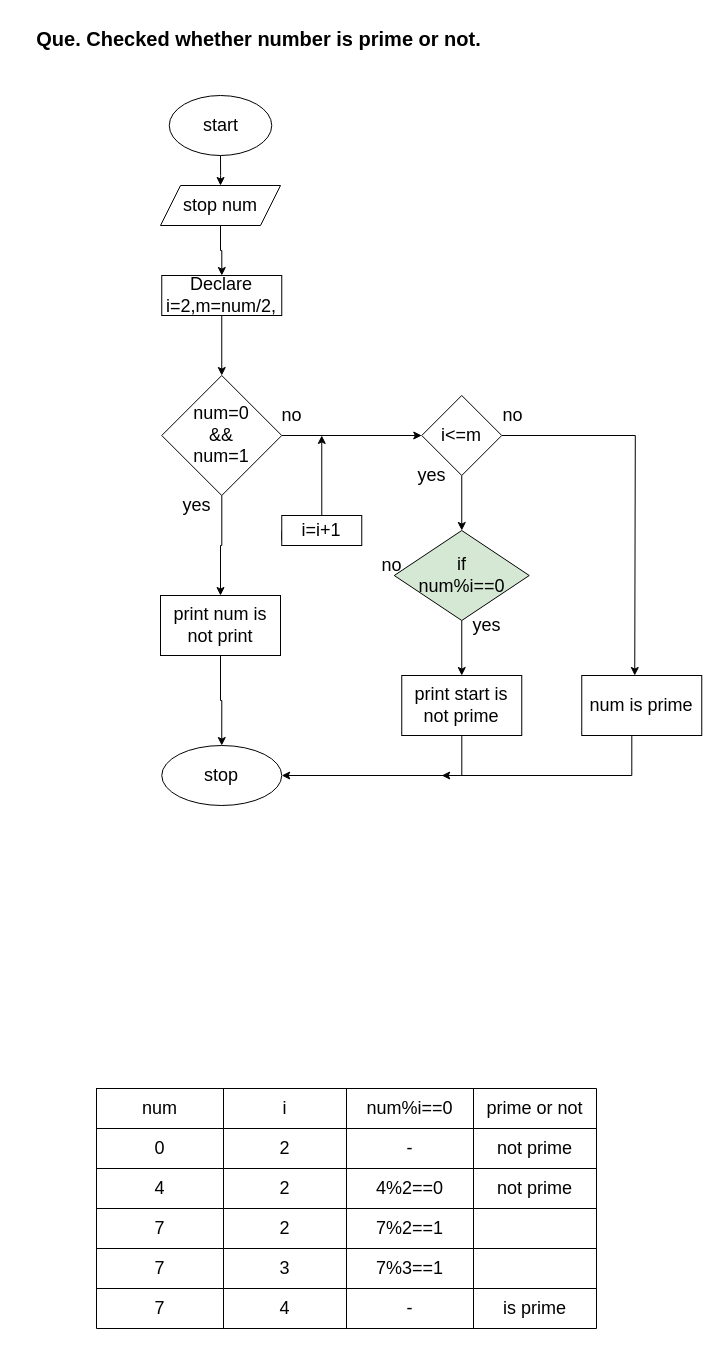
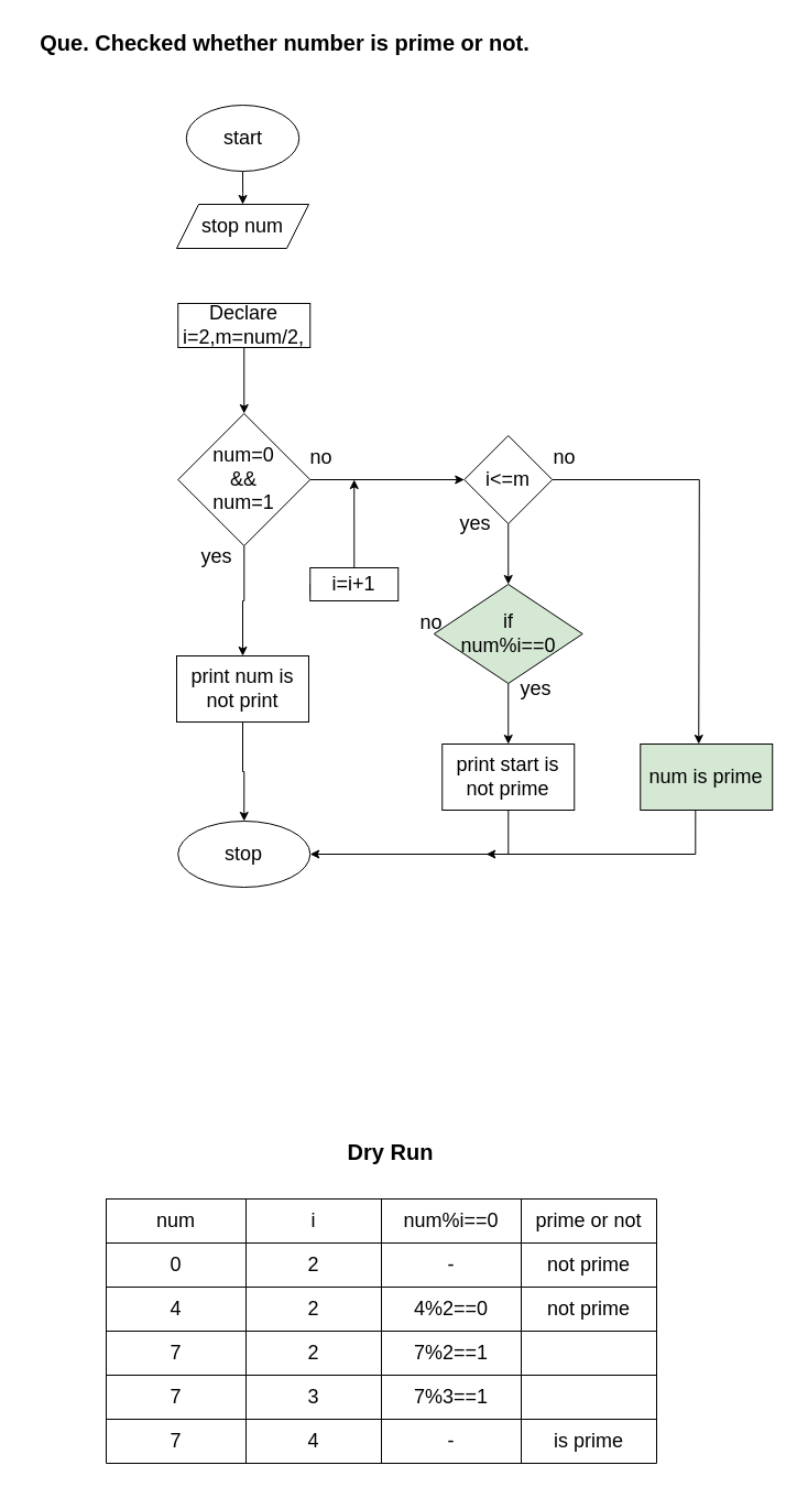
  <mxCell id="0" />
  <mxCell id="1" parent="0" />
  <mxCell id="2" value="&lt;b&gt;&lt;font style=&quot;font-size: 20px;&quot;&gt;Que. Checked whether number is prime or not.&lt;/font&gt;&lt;/b&gt;" style="text;html=1;align=center;verticalAlign=middle;resizable=0;points=[];autosize=1;strokeColor=none;fillColor=none;fontSize=18;" parent="1" vertex="1"><mxGeometry x="20" y="20" width="475" height="38" as="geometry" /></mxCell>
  <mxCell id="3" value="" style="edgeStyle=orthogonalEdgeStyle;rounded=0;orthogonalLoop=1;jettySize=auto;html=1;fontSize=18;align=center;" parent="1" source="4" target="6" edge="1"><mxGeometry relative="1" as="geometry" /></mxCell>
  <mxCell id="4" value="start" style="ellipse;whiteSpace=wrap;html=1;fontSize=18;align=center;" parent="1" vertex="1"><mxGeometry x="168.75" y="95" width="102.5" height="60" as="geometry" /></mxCell>
- <mxCell id="5" value="" style="edgeStyle=orthogonalEdgeStyle;rounded=0;orthogonalLoop=1;jettySize=auto;html=1;fontSize=18;align=center;" parent="1" source="6" target="8" edge="1"><mxGeometry relative="1" as="geometry" /></mxCell>
  <mxCell id="6" value="stop num" style="shape=parallelogram;perimeter=parallelogramPerimeter;whiteSpace=wrap;html=1;fixedSize=1;fontSize=18;align=center;" parent="1" vertex="1"><mxGeometry x="160" y="185" width="120" height="40" as="geometry" /></mxCell>
  <mxCell id="7" value="" style="edgeStyle=orthogonalEdgeStyle;rounded=0;orthogonalLoop=1;jettySize=auto;html=1;fontSize=18;align=center;" parent="1" source="8" target="11" edge="1"><mxGeometry relative="1" as="geometry" /></mxCell>
  <mxCell id="8" value="Declare i=2,m=num/2," style="whiteSpace=wrap;html=1;fontSize=18;align=center;" parent="1" vertex="1"><mxGeometry x="161.25" y="275" width="120" height="40" as="geometry" /></mxCell>
  <mxCell id="9" value="" style="edgeStyle=orthogonalEdgeStyle;rounded=0;orthogonalLoop=1;jettySize=auto;html=1;fontSize=18;entryX=0;entryY=0.5;entryDx=0;entryDy=0;align=center;" parent="1" source="11" target="17" edge="1"><mxGeometry relative="1" as="geometry"><mxPoint x="411.25" y="435" as="targetPoint" /></mxGeometry></mxCell>
  <mxCell id="10" value="" style="edgeStyle=orthogonalEdgeStyle;rounded=0;orthogonalLoop=1;jettySize=auto;html=1;fontSize=18;align=center;" parent="1" source="11" target="13" edge="1"><mxGeometry relative="1" as="geometry" /></mxCell>
  <mxCell id="11" value="num=0 &lt;br style=&quot;font-size: 18px;&quot;&gt;&amp;amp;&amp;amp;&lt;br style=&quot;font-size: 18px;&quot;&gt;num=1" style="rhombus;whiteSpace=wrap;html=1;fontSize=18;align=center;" parent="1" vertex="1"><mxGeometry x="161.25" y="375" width="120" height="120" as="geometry" /></mxCell>
  <mxCell id="12" value="" style="edgeStyle=orthogonalEdgeStyle;rounded=0;orthogonalLoop=1;jettySize=auto;html=1;fontSize=18;align=center;" parent="1" source="13" target="14" edge="1"><mxGeometry relative="1" as="geometry" /></mxCell>
  <mxCell id="13" value="print num is not print" style="whiteSpace=wrap;html=1;fontSize=18;align=center;" parent="1" vertex="1"><mxGeometry x="160" y="595" width="120" height="60" as="geometry" /></mxCell>
  <mxCell id="14" value="stop" style="ellipse;whiteSpace=wrap;html=1;fontSize=18;align=center;" parent="1" vertex="1"><mxGeometry x="161.25" y="745" width="120" height="60" as="geometry" /></mxCell>
  <mxCell id="15" value="" style="edgeStyle=orthogonalEdgeStyle;rounded=0;orthogonalLoop=1;jettySize=auto;html=1;fontSize=18;align=center;" parent="1" source="17" target="20" edge="1"><mxGeometry relative="1" as="geometry" /></mxCell>
  <mxCell id="16" style="edgeStyle=orthogonalEdgeStyle;rounded=0;orthogonalLoop=1;jettySize=auto;html=1;fontSize=18;align=center;" parent="1" source="17" edge="1"><mxGeometry relative="1" as="geometry"><mxPoint x="634.25" y="675" as="targetPoint" /></mxGeometry></mxCell>
  <mxCell id="17" value="i&amp;lt;=m" style="rhombus;whiteSpace=wrap;html=1;fontSize=18;align=center;" parent="1" vertex="1"><mxGeometry x="421.25" y="395" width="80" height="80" as="geometry" /></mxCell>
  <mxCell id="18" value="" style="edgeStyle=orthogonalEdgeStyle;rounded=0;orthogonalLoop=1;jettySize=auto;html=1;fontSize=18;align=center;" parent="1" source="20" target="22" edge="1"><mxGeometry relative="1" as="geometry" /></mxCell>
  <mxCell id="19" style="edgeStyle=orthogonalEdgeStyle;rounded=0;orthogonalLoop=1;jettySize=auto;html=1;exitX=0;exitY=0.5;exitDx=0;exitDy=0;fontSize=18;align=center;" parent="1" source="31" edge="1"><mxGeometry relative="1" as="geometry"><mxPoint x="321.25" y="435" as="targetPoint" /><Array as="points"><mxPoint x="321.25" y="540" /></Array></mxGeometry></mxCell>
  <mxCell id="20" value="if&lt;br style=&quot;font-size: 18px;&quot;&gt;num%i==0" style="rhombus;whiteSpace=wrap;html=1;fontSize=18;align=center;fillColor=#d5e8d4;" parent="1" vertex="1"><mxGeometry x="393.75" y="530" width="135" height="90" as="geometry" /></mxCell>
  <mxCell id="21" style="edgeStyle=orthogonalEdgeStyle;rounded=0;orthogonalLoop=1;jettySize=auto;html=1;fontSize=18;entryX=1;entryY=0.5;entryDx=0;entryDy=0;align=center;" parent="1" source="22" target="14" edge="1"><mxGeometry relative="1" as="geometry"><mxPoint x="446.25" y="785" as="targetPoint" /><Array as="points"><mxPoint x="461.25" y="775" /></Array></mxGeometry></mxCell>
  <mxCell id="22" value="print start is not prime" style="whiteSpace=wrap;html=1;fontSize=18;align=center;" parent="1" vertex="1"><mxGeometry x="401.25" y="675" width="120" height="60" as="geometry" /></mxCell>
- <mxCell id="23" value="num is prime" style="whiteSpace=wrap;html=1;fontSize=18;align=center;" parent="1" vertex="1"><mxGeometry x="581.25" y="675" width="120" height="60" as="geometry" /></mxCell>
+ <mxCell id="23" value="num is prime" style="whiteSpace=wrap;html=1;fontSize=18;align=center;fillColor=#d5e8d4;" parent="1" vertex="1"><mxGeometry x="581.25" y="675" width="120" height="60" as="geometry" /></mxCell>
  <mxCell id="24" style="edgeStyle=orthogonalEdgeStyle;rounded=0;orthogonalLoop=1;jettySize=auto;html=1;fontSize=18;align=center;" parent="1" edge="1"><mxGeometry relative="1" as="geometry"><mxPoint x="631.317" y="735" as="sourcePoint" /><mxPoint x="441.25" y="775" as="targetPoint" /><Array as="points"><mxPoint x="631.25" y="775" /></Array></mxGeometry></mxCell>
  <mxCell id="25" value="no" style="text;html=1;align=center;verticalAlign=middle;resizable=0;points=[];autosize=1;strokeColor=none;fillColor=none;fontSize=18;" parent="1" vertex="1"><mxGeometry x="271.25" y="395" width="40" height="40" as="geometry" /></mxCell>
  <mxCell id="26" value="yes" style="text;html=1;align=center;verticalAlign=middle;resizable=0;points=[];autosize=1;strokeColor=none;fillColor=none;fontSize=18;" parent="1" vertex="1"><mxGeometry x="171.25" y="485" width="50" height="40" as="geometry" /></mxCell>
  <mxCell id="27" value="no" style="text;html=1;align=center;verticalAlign=middle;resizable=0;points=[];autosize=1;strokeColor=none;fillColor=none;fontSize=18;" parent="1" vertex="1"><mxGeometry x="492.25" y="395" width="40" height="40" as="geometry" /></mxCell>
  <mxCell id="28" value="yes" style="text;html=1;align=center;verticalAlign=middle;resizable=0;points=[];autosize=1;strokeColor=none;fillColor=none;fontSize=18;" parent="1" vertex="1"><mxGeometry x="406.25" y="455" width="50" height="40" as="geometry" /></mxCell>
  <mxCell id="29" value="yes" style="text;html=1;align=center;verticalAlign=middle;resizable=0;points=[];autosize=1;strokeColor=none;fillColor=none;fontSize=18;" parent="1" vertex="1"><mxGeometry x="461.25" y="605" width="50" height="40" as="geometry" /></mxCell>
  <mxCell id="30" value="no" style="text;html=1;align=center;verticalAlign=middle;resizable=0;points=[];autosize=1;strokeColor=none;fillColor=none;fontSize=18;" parent="1" vertex="1"><mxGeometry x="371.25" y="545" width="40" height="40" as="geometry" /></mxCell>
  <mxCell id="31" value="i=i+1" style="whiteSpace=wrap;html=1;fontSize=18;align=center;" parent="1" vertex="1"><mxGeometry x="281.25" y="515" width="80" height="30" as="geometry" /></mxCell>
  <mxCell id="32" value="" style="shape=table;startSize=0;container=1;collapsible=0;childLayout=tableLayout;fontSize=18;align=center;" parent="1" vertex="1"><mxGeometry x="96" y="1088" width="500" height="240" as="geometry" /></mxCell>
  <mxCell id="33" value="" style="shape=tableRow;horizontal=0;startSize=0;swimlaneHead=0;swimlaneBody=0;top=0;left=0;bottom=0;right=0;collapsible=0;dropTarget=0;fillColor=none;points=[[0,0.5],[1,0.5]];portConstraint=eastwest;fontSize=18;align=center;" parent="32" vertex="1"><mxGeometry width="500" height="40" as="geometry" /></mxCell>
  <mxCell id="34" value="num" style="shape=partialRectangle;html=1;whiteSpace=wrap;connectable=0;overflow=hidden;fillColor=none;top=0;left=0;bottom=0;right=0;pointerEvents=1;fontSize=18;align=center;" parent="33" vertex="1"><mxGeometry width="127" height="40" as="geometry"><mxRectangle width="127" height="40" as="alternateBounds" /></mxGeometry></mxCell>
  <mxCell id="35" value="i" style="shape=partialRectangle;html=1;whiteSpace=wrap;connectable=0;overflow=hidden;fillColor=none;top=0;left=0;bottom=0;right=0;pointerEvents=1;fontSize=18;align=center;" parent="33" vertex="1"><mxGeometry x="127" width="123" height="40" as="geometry"><mxRectangle width="123" height="40" as="alternateBounds" /></mxGeometry></mxCell>
  <mxCell id="36" value="num%i==0" style="shape=partialRectangle;html=1;whiteSpace=wrap;connectable=0;overflow=hidden;fillColor=none;top=0;left=0;bottom=0;right=0;pointerEvents=1;fontSize=18;align=center;" parent="33" vertex="1"><mxGeometry x="250" width="127" height="40" as="geometry"><mxRectangle width="127" height="40" as="alternateBounds" /></mxGeometry></mxCell>
  <mxCell id="37" value="prime or not" style="shape=partialRectangle;html=1;whiteSpace=wrap;connectable=0;overflow=hidden;fillColor=none;top=0;left=0;bottom=0;right=0;pointerEvents=1;fontSize=18;align=center;" parent="33" vertex="1"><mxGeometry x="377" width="123" height="40" as="geometry"><mxRectangle width="123" height="40" as="alternateBounds" /></mxGeometry></mxCell>
  <mxCell id="38" value="" style="shape=tableRow;horizontal=0;startSize=0;swimlaneHead=0;swimlaneBody=0;top=0;left=0;bottom=0;right=0;collapsible=0;dropTarget=0;fillColor=none;points=[[0,0.5],[1,0.5]];portConstraint=eastwest;fontSize=18;align=center;" parent="32" vertex="1"><mxGeometry y="40" width="500" height="40" as="geometry" /></mxCell>
  <mxCell id="39" value="0" style="shape=partialRectangle;html=1;whiteSpace=wrap;connectable=0;overflow=hidden;fillColor=none;top=0;left=0;bottom=0;right=0;pointerEvents=1;fontSize=18;align=center;" parent="38" vertex="1"><mxGeometry width="127" height="40" as="geometry"><mxRectangle width="127" height="40" as="alternateBounds" /></mxGeometry></mxCell>
  <mxCell id="40" value="2" style="shape=partialRectangle;html=1;whiteSpace=wrap;connectable=0;overflow=hidden;fillColor=none;top=0;left=0;bottom=0;right=0;pointerEvents=1;fontSize=18;align=center;" parent="38" vertex="1"><mxGeometry x="127" width="123" height="40" as="geometry"><mxRectangle width="123" height="40" as="alternateBounds" /></mxGeometry></mxCell>
  <mxCell id="41" value="-" style="shape=partialRectangle;html=1;whiteSpace=wrap;connectable=0;overflow=hidden;fillColor=none;top=0;left=0;bottom=0;right=0;pointerEvents=1;fontSize=18;align=center;" parent="38" vertex="1"><mxGeometry x="250" width="127" height="40" as="geometry"><mxRectangle width="127" height="40" as="alternateBounds" /></mxGeometry></mxCell>
  <mxCell id="42" value="not prime" style="shape=partialRectangle;html=1;whiteSpace=wrap;connectable=0;overflow=hidden;fillColor=none;top=0;left=0;bottom=0;right=0;pointerEvents=1;fontSize=18;align=center;" parent="38" vertex="1"><mxGeometry x="377" width="123" height="40" as="geometry"><mxRectangle width="123" height="40" as="alternateBounds" /></mxGeometry></mxCell>
  <mxCell id="43" style="shape=tableRow;horizontal=0;startSize=0;swimlaneHead=0;swimlaneBody=0;top=0;left=0;bottom=0;right=0;collapsible=0;dropTarget=0;fillColor=none;points=[[0,0.5],[1,0.5]];portConstraint=eastwest;fontSize=18;align=center;" parent="32" vertex="1"><mxGeometry y="80" width="500" height="40" as="geometry" /></mxCell>
  <mxCell id="44" value="4" style="shape=partialRectangle;html=1;whiteSpace=wrap;connectable=0;overflow=hidden;fillColor=none;top=0;left=0;bottom=0;right=0;pointerEvents=1;fontSize=18;align=center;" parent="43" vertex="1"><mxGeometry width="127" height="40" as="geometry"><mxRectangle width="127" height="40" as="alternateBounds" /></mxGeometry></mxCell>
  <mxCell id="45" value="2" style="shape=partialRectangle;html=1;whiteSpace=wrap;connectable=0;overflow=hidden;fillColor=none;top=0;left=0;bottom=0;right=0;pointerEvents=1;fontSize=18;align=center;" parent="43" vertex="1"><mxGeometry x="127" width="123" height="40" as="geometry"><mxRectangle width="123" height="40" as="alternateBounds" /></mxGeometry></mxCell>
  <mxCell id="46" value="4%2==0" style="shape=partialRectangle;html=1;whiteSpace=wrap;connectable=0;overflow=hidden;fillColor=none;top=0;left=0;bottom=0;right=0;pointerEvents=1;fontSize=18;align=center;" parent="43" vertex="1"><mxGeometry x="250" width="127" height="40" as="geometry"><mxRectangle width="127" height="40" as="alternateBounds" /></mxGeometry></mxCell>
  <mxCell id="47" value="not prime" style="shape=partialRectangle;html=1;whiteSpace=wrap;connectable=0;overflow=hidden;fillColor=none;top=0;left=0;bottom=0;right=0;pointerEvents=1;fontSize=18;align=center;" parent="43" vertex="1"><mxGeometry x="377" width="123" height="40" as="geometry"><mxRectangle width="123" height="40" as="alternateBounds" /></mxGeometry></mxCell>
  <mxCell id="48" style="shape=tableRow;horizontal=0;startSize=0;swimlaneHead=0;swimlaneBody=0;top=0;left=0;bottom=0;right=0;collapsible=0;dropTarget=0;fillColor=none;points=[[0,0.5],[1,0.5]];portConstraint=eastwest;fontSize=18;align=center;" parent="32" vertex="1"><mxGeometry y="120" width="500" height="40" as="geometry" /></mxCell>
  <mxCell id="49" value="7" style="shape=partialRectangle;html=1;whiteSpace=wrap;connectable=0;overflow=hidden;fillColor=none;top=0;left=0;bottom=0;right=0;pointerEvents=1;fontSize=18;align=center;" parent="48" vertex="1"><mxGeometry width="127" height="40" as="geometry"><mxRectangle width="127" height="40" as="alternateBounds" /></mxGeometry></mxCell>
  <mxCell id="50" value="2" style="shape=partialRectangle;html=1;whiteSpace=wrap;connectable=0;overflow=hidden;fillColor=none;top=0;left=0;bottom=0;right=0;pointerEvents=1;fontSize=18;align=center;" parent="48" vertex="1"><mxGeometry x="127" width="123" height="40" as="geometry"><mxRectangle width="123" height="40" as="alternateBounds" /></mxGeometry></mxCell>
  <mxCell id="51" value="7%2==1" style="shape=partialRectangle;html=1;whiteSpace=wrap;connectable=0;overflow=hidden;fillColor=none;top=0;left=0;bottom=0;right=0;pointerEvents=1;fontSize=18;align=center;" parent="48" vertex="1"><mxGeometry x="250" width="127" height="40" as="geometry"><mxRectangle width="127" height="40" as="alternateBounds" /></mxGeometry></mxCell>
  <mxCell id="52" style="shape=partialRectangle;html=1;whiteSpace=wrap;connectable=0;overflow=hidden;fillColor=none;top=0;left=0;bottom=0;right=0;pointerEvents=1;fontSize=18;align=center;" parent="48" vertex="1"><mxGeometry x="377" width="123" height="40" as="geometry"><mxRectangle width="123" height="40" as="alternateBounds" /></mxGeometry></mxCell>
  <mxCell id="53" style="shape=tableRow;horizontal=0;startSize=0;swimlaneHead=0;swimlaneBody=0;top=0;left=0;bottom=0;right=0;collapsible=0;dropTarget=0;fillColor=none;points=[[0,0.5],[1,0.5]];portConstraint=eastwest;fontSize=18;align=center;" parent="32" vertex="1"><mxGeometry y="160" width="500" height="40" as="geometry" /></mxCell>
  <mxCell id="54" value="7" style="shape=partialRectangle;html=1;whiteSpace=wrap;connectable=0;overflow=hidden;fillColor=none;top=0;left=0;bottom=0;right=0;pointerEvents=1;fontSize=18;align=center;" parent="53" vertex="1"><mxGeometry width="127" height="40" as="geometry"><mxRectangle width="127" height="40" as="alternateBounds" /></mxGeometry></mxCell>
  <mxCell id="55" value="3" style="shape=partialRectangle;html=1;whiteSpace=wrap;connectable=0;overflow=hidden;fillColor=none;top=0;left=0;bottom=0;right=0;pointerEvents=1;fontSize=18;align=center;" parent="53" vertex="1"><mxGeometry x="127" width="123" height="40" as="geometry"><mxRectangle width="123" height="40" as="alternateBounds" /></mxGeometry></mxCell>
  <mxCell id="56" value="7%3==1" style="shape=partialRectangle;html=1;whiteSpace=wrap;connectable=0;overflow=hidden;fillColor=none;top=0;left=0;bottom=0;right=0;pointerEvents=1;fontSize=18;align=center;" parent="53" vertex="1"><mxGeometry x="250" width="127" height="40" as="geometry"><mxRectangle width="127" height="40" as="alternateBounds" /></mxGeometry></mxCell>
  <mxCell id="57" style="shape=partialRectangle;html=1;whiteSpace=wrap;connectable=0;overflow=hidden;fillColor=none;top=0;left=0;bottom=0;right=0;pointerEvents=1;fontSize=18;align=center;" parent="53" vertex="1"><mxGeometry x="377" width="123" height="40" as="geometry"><mxRectangle width="123" height="40" as="alternateBounds" /></mxGeometry></mxCell>
  <mxCell id="58" style="shape=tableRow;horizontal=0;startSize=0;swimlaneHead=0;swimlaneBody=0;top=0;left=0;bottom=0;right=0;collapsible=0;dropTarget=0;fillColor=none;points=[[0,0.5],[1,0.5]];portConstraint=eastwest;fontSize=18;align=center;" parent="32" vertex="1"><mxGeometry y="200" width="500" height="40" as="geometry" /></mxCell>
  <mxCell id="59" value="7" style="shape=partialRectangle;html=1;whiteSpace=wrap;connectable=0;overflow=hidden;fillColor=none;top=0;left=0;bottom=0;right=0;pointerEvents=1;fontSize=18;align=center;" parent="58" vertex="1"><mxGeometry width="127" height="40" as="geometry"><mxRectangle width="127" height="40" as="alternateBounds" /></mxGeometry></mxCell>
  <mxCell id="60" value="4" style="shape=partialRectangle;html=1;whiteSpace=wrap;connectable=0;overflow=hidden;fillColor=none;top=0;left=0;bottom=0;right=0;pointerEvents=1;fontSize=18;align=center;" parent="58" vertex="1"><mxGeometry x="127" width="123" height="40" as="geometry"><mxRectangle width="123" height="40" as="alternateBounds" /></mxGeometry></mxCell>
  <mxCell id="61" value="-" style="shape=partialRectangle;html=1;whiteSpace=wrap;connectable=0;overflow=hidden;fillColor=none;top=0;left=0;bottom=0;right=0;pointerEvents=1;fontSize=18;align=center;" parent="58" vertex="1"><mxGeometry x="250" width="127" height="40" as="geometry"><mxRectangle width="127" height="40" as="alternateBounds" /></mxGeometry></mxCell>
  <mxCell id="62" value="is prime" style="shape=partialRectangle;html=1;whiteSpace=wrap;connectable=0;overflow=hidden;fillColor=none;top=0;left=0;bottom=0;right=0;pointerEvents=1;fontSize=18;align=center;" parent="58" vertex="1"><mxGeometry x="377" width="123" height="40" as="geometry"><mxRectangle width="123" height="40" as="alternateBounds" /></mxGeometry></mxCell>
+ <mxCell id="63" value="&lt;b&gt;Dry Run&lt;/b&gt;" style="text;html=1;align=center;verticalAlign=middle;resizable=0;points=[];autosize=1;strokeColor=none;fillColor=none;fontSize=20;" parent="1" vertex="1"><mxGeometry x="297.25" y="1026" width="114" height="38" as="geometry" /></mxCell>
